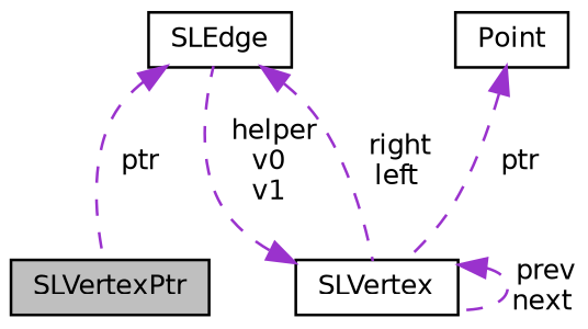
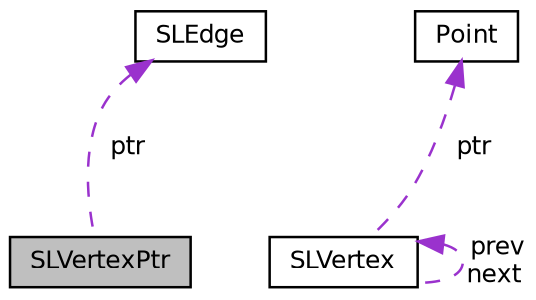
  digraph {
    node [color=black fillcolor=white fontname=Helvetica fontsize=10 shape=record style=filled]
    edge [color=darkorchid3 dir=back fontname=Helvetica fontsize=10 labelfontname=Helvetica labelfontsize=10 style=dashed]
    n1 [fillcolor=grey75 fontcolor=black height=0.2 label=SLVertexPtr width=0.4]
    n2 [height=0.2 label=SLVertex width=0.4]
    n3 [height=0.2 label=SLEdge width=0.4]
    n4 [height=0.2 label=Point width=0.4]
    n2 -> n2 [label=" prev\nnext"]
-   n2 -> n3 [label=" helper\nv0\nv1"]
    n3 -> n1 [label=" ptr"]
-   n3 -> n2 [label=" right\nleft"]
    n4 -> n2 [label=" ptr"]
  }
